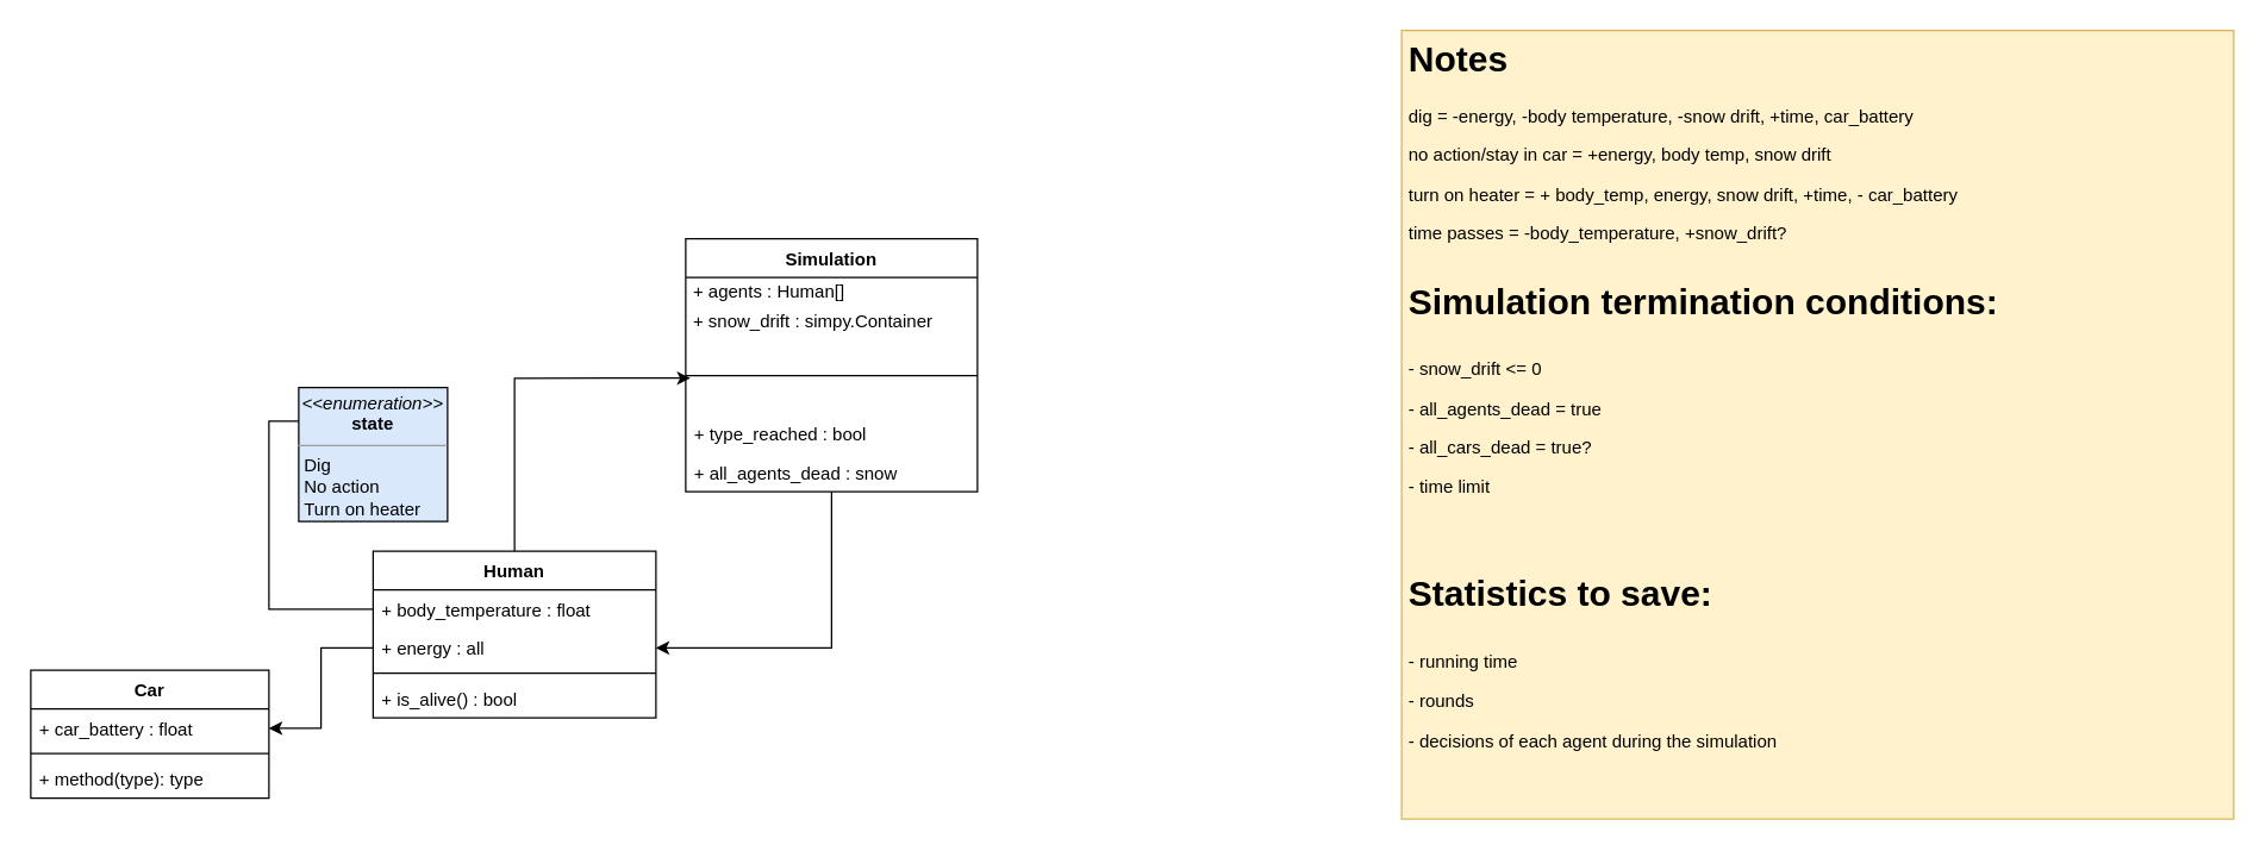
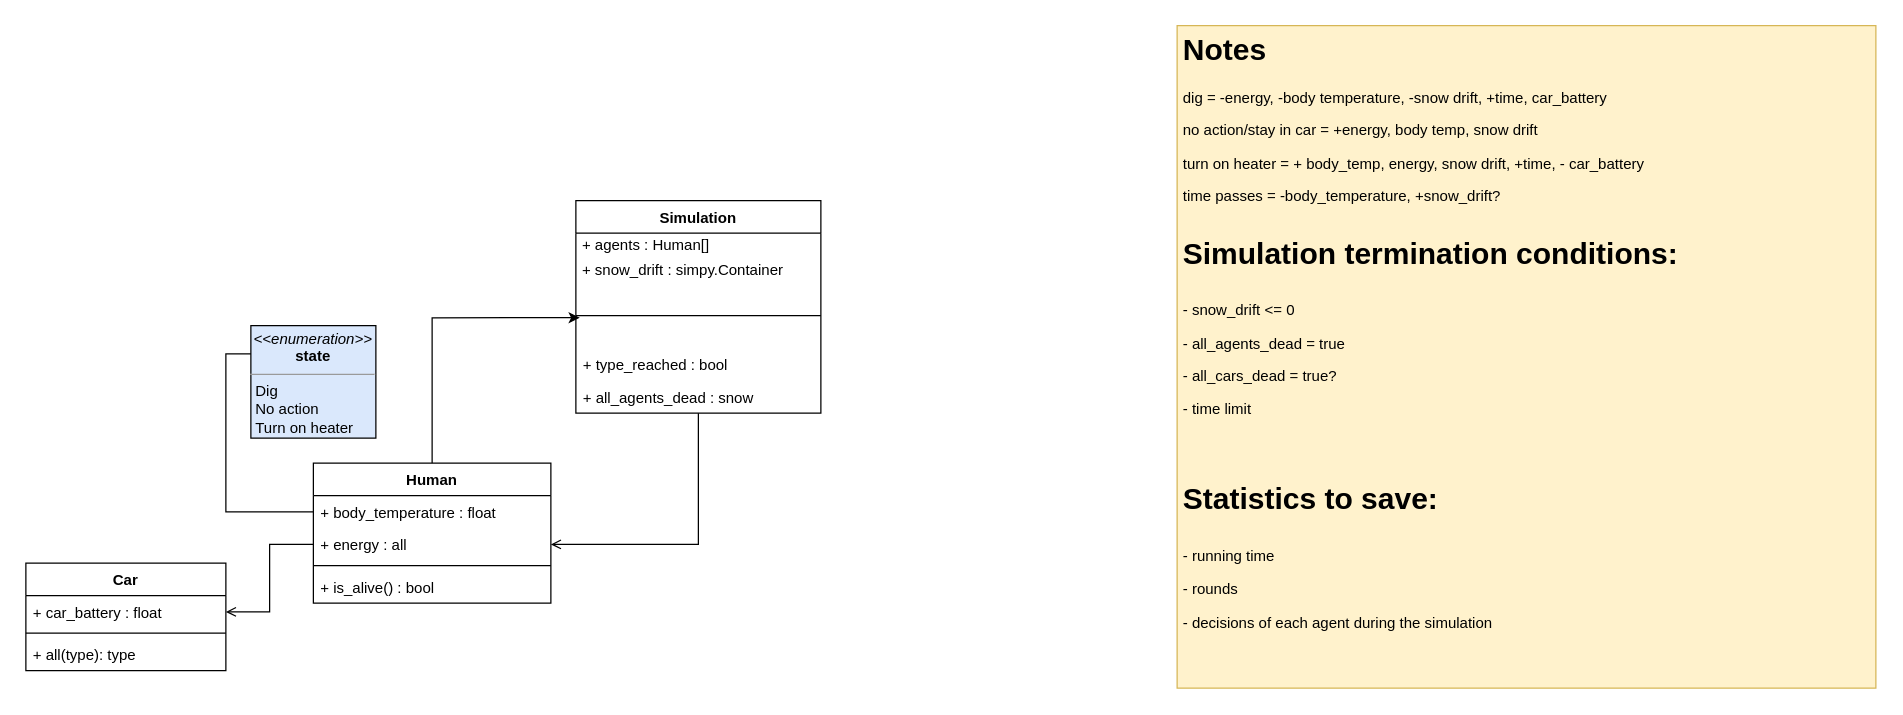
  <mxCell id="0" />
  <mxCell id="1" parent="0" />
  <mxCell id="2" value="&lt;p style=&quot;margin: 0px ; margin-top: 4px ; text-align: center&quot;&gt;&lt;i&gt;&amp;lt;&amp;lt;enumeration&amp;gt;&amp;gt;&lt;/i&gt;&lt;br&gt;&lt;b&gt;state&lt;/b&gt;&lt;/p&gt;&lt;hr size=&quot;1&quot;&gt;&lt;p style=&quot;margin: 0px ; margin-left: 4px&quot;&gt;Dig&lt;/p&gt;&lt;p style=&quot;margin: 0px ; margin-left: 4px&quot;&gt;No action&lt;br&gt;&lt;/p&gt;&lt;p style=&quot;margin: 0px ; margin-left: 4px&quot;&gt;Turn on heater&lt;br&gt;&lt;/p&gt;&lt;p style=&quot;margin: 0px ; margin-left: 4px&quot;&gt;&lt;br&gt;&lt;/p&gt;" style="verticalAlign=top;align=left;overflow=fill;fontSize=12;fontFamily=Helvetica;html=1;fillColor=#dae8fc;" parent="1" vertex="1"><mxGeometry x="200" y="260" width="100" height="90" as="geometry" /></mxCell>
  <mxCell id="3" style="edgeStyle=orthogonalEdgeStyle;rounded=0;orthogonalLoop=1;jettySize=auto;html=1;entryX=0.016;entryY=0.532;entryDx=0;entryDy=0;entryPerimeter=0;" edge="1" parent="1" source="4" target="13"><mxGeometry relative="1" as="geometry" /></mxCell>
  <mxCell id="4" value="Human" style="swimlane;fontStyle=1;align=center;verticalAlign=top;childLayout=stackLayout;horizontal=1;startSize=26;horizontalStack=0;resizeParent=1;resizeParentMax=0;resizeLast=0;collapsible=1;marginBottom=0;" parent="1" vertex="1"><mxGeometry x="250" y="370" width="190" height="112" as="geometry" /></mxCell>
  <mxCell id="5" value="+ body_temperature : float" style="text;strokeColor=none;fillColor=none;align=left;verticalAlign=top;spacingLeft=4;spacingRight=4;overflow=hidden;rotatable=0;points=[[0,0.5],[1,0.5]];portConstraint=eastwest;" parent="4" vertex="1"><mxGeometry y="26" width="190" height="26" as="geometry" /></mxCell>
  <mxCell id="6" value="+ energy : all" style="text;strokeColor=none;fillColor=none;align=left;verticalAlign=top;spacingLeft=4;spacingRight=4;overflow=hidden;rotatable=0;points=[[0,0.5],[1,0.5]];portConstraint=eastwest;" parent="4" vertex="1"><mxGeometry y="52" width="190" height="26" as="geometry" /></mxCell>
  <mxCell id="7" value="" style="line;strokeWidth=1;fillColor=none;align=left;verticalAlign=middle;spacingTop=-1;spacingLeft=3;spacingRight=3;rotatable=0;labelPosition=right;points=[];portConstraint=eastwest;" parent="4" vertex="1"><mxGeometry y="78" width="190" height="8" as="geometry" /></mxCell>
  <mxCell id="8" value="+ is_alive() : bool" style="text;strokeColor=none;fillColor=none;align=left;verticalAlign=top;spacingLeft=4;spacingRight=4;overflow=hidden;rotatable=0;points=[[0,0.5],[1,0.5]];portConstraint=eastwest;" parent="4" vertex="1"><mxGeometry y="86" width="190" height="26" as="geometry" /></mxCell>
- <mxCell id="9" style="edgeStyle=orthogonalEdgeStyle;rounded=0;orthogonalLoop=1;jettySize=auto;html=1;entryX=1;entryY=0.5;entryDx=0;entryDy=0;" edge="1" parent="1" source="10" target="6"><mxGeometry relative="1" as="geometry" /></mxCell>
+ <mxCell id="9" style="edgeStyle=orthogonalEdgeStyle;rounded=0;orthogonalLoop=1;jettySize=auto;html=1;entryX=1;entryY=0.5;entryDx=0;entryDy=0;endArrow=open;" edge="1" parent="1" source="10" target="6"><mxGeometry relative="1" as="geometry" /></mxCell>
  <mxCell id="10" value="Simulation" style="swimlane;fontStyle=1;align=center;verticalAlign=top;childLayout=stackLayout;horizontal=1;startSize=26;horizontalStack=0;resizeParent=1;resizeParentMax=0;resizeLast=0;collapsible=1;marginBottom=0;" parent="1" vertex="1"><mxGeometry x="460" y="160" width="196" height="170" as="geometry"><mxRectangle x="254" y="140" width="90" height="26" as="alternateBounds" /></mxGeometry></mxCell>
  <mxCell id="11" value="&amp;nbsp;+ agents : Human[]" style="text;html=1;align=left;verticalAlign=middle;resizable=0;points=[];autosize=1;strokeColor=none;fillColor=none;" vertex="1" parent="10"><mxGeometry y="26" width="196" height="20" as="geometry" /></mxCell>
  <mxCell id="12" value="&amp;nbsp;+ snow_drift : simpy.Container" style="text;html=1;align=left;verticalAlign=middle;resizable=0;points=[];autosize=1;strokeColor=none;fillColor=none;" vertex="1" parent="10"><mxGeometry y="46" width="196" height="20" as="geometry" /></mxCell>
  <mxCell id="13" value="" style="line;strokeWidth=1;fillColor=none;align=left;verticalAlign=middle;spacingTop=-1;spacingLeft=3;spacingRight=3;rotatable=0;labelPosition=right;points=[];portConstraint=eastwest;" parent="10" vertex="1"><mxGeometry y="66" width="196" height="52" as="geometry" /></mxCell>
  <mxCell id="14" value="+ type_reached : bool" style="text;strokeColor=none;fillColor=none;align=left;verticalAlign=top;spacingLeft=4;spacingRight=4;overflow=hidden;rotatable=0;points=[[0,0.5],[1,0.5]];portConstraint=eastwest;" parent="10" vertex="1"><mxGeometry y="118" width="196" height="26" as="geometry" /></mxCell>
  <mxCell id="15" value="+ all_agents_dead : snow" style="text;strokeColor=none;fillColor=none;align=left;verticalAlign=top;spacingLeft=4;spacingRight=4;overflow=hidden;rotatable=0;points=[[0,0.5],[1,0.5]];portConstraint=eastwest;" parent="10" vertex="1"><mxGeometry y="144" width="196" height="26" as="geometry" /></mxCell>
  <mxCell id="16" value="&lt;h1&gt;Notes&lt;/h1&gt;&lt;p&gt;dig = -energy, -body temperature, -snow drift, +time, car_battery&lt;/p&gt;&lt;p&gt;no action/stay in car = +energy, body temp, snow drift&lt;/p&gt;&lt;p&gt;turn on heater = + body_temp, energy, snow drift, +time, - car_battery&lt;/p&gt;&lt;p&gt;time passes = -body_temperature, +snow_drift?&lt;/p&gt;&lt;p style=&quot;font-size: 24px&quot;&gt;&lt;b&gt;&lt;font style=&quot;font-size: 24px&quot;&gt;Simulation termination conditions:&lt;/font&gt;&lt;/b&gt;&lt;/p&gt;&lt;p&gt;&lt;font style=&quot;font-size: 12px&quot;&gt;- snow_drift &amp;lt;= 0&lt;/font&gt;&lt;/p&gt;&lt;p&gt;- all_agents_dead = true&lt;/p&gt;&lt;p&gt;- all_cars_dead = true?&lt;/p&gt;&lt;p&gt;- time limit&lt;/p&gt;&lt;p&gt;&lt;br&gt;&lt;/p&gt;&lt;p style=&quot;font-size: 24px&quot;&gt;&lt;b&gt;&lt;font style=&quot;font-size: 24px&quot;&gt;Statistics to save:&lt;/font&gt;&lt;/b&gt;&lt;/p&gt;&lt;p&gt;&lt;font style=&quot;font-size: 12px&quot;&gt;- running time&lt;/font&gt;&lt;/p&gt;&lt;p&gt;- rounds&lt;/p&gt;&lt;p&gt;- decisions of each agent during the simulation&lt;/p&gt;&lt;p&gt;&lt;br&gt;&lt;/p&gt;" style="text;html=1;spacing=5;spacingTop=-20;whiteSpace=wrap;overflow=hidden;rounded=0;fillColor=#fff2cc;strokeColor=#d6b656;" parent="1" vertex="1"><mxGeometry x="941" y="20" width="559" height="530" as="geometry" /></mxCell>
  <mxCell id="17" value="Car" style="swimlane;fontStyle=1;align=center;verticalAlign=top;childLayout=stackLayout;horizontal=1;startSize=26;horizontalStack=0;resizeParent=1;resizeParentMax=0;resizeLast=0;collapsible=1;marginBottom=0;rounded=0;fontSize=12;" parent="1" vertex="1"><mxGeometry x="20" y="450" width="160" height="86" as="geometry" /></mxCell>
  <mxCell id="18" value="+ car_battery : float" style="text;strokeColor=none;fillColor=none;align=left;verticalAlign=top;spacingLeft=4;spacingRight=4;overflow=hidden;rotatable=0;points=[[0,0.5],[1,0.5]];portConstraint=eastwest;rounded=0;fontSize=12;" parent="17" vertex="1"><mxGeometry y="26" width="160" height="26" as="geometry" /></mxCell>
  <mxCell id="19" value="" style="line;strokeWidth=1;fillColor=none;align=left;verticalAlign=middle;spacingTop=-1;spacingLeft=3;spacingRight=3;rotatable=0;labelPosition=right;points=[];portConstraint=eastwest;rounded=0;fontSize=12;" parent="17" vertex="1"><mxGeometry y="52" width="160" height="8" as="geometry" /></mxCell>
- <mxCell id="20" value="+ method(type): type" style="text;strokeColor=none;fillColor=none;align=left;verticalAlign=top;spacingLeft=4;spacingRight=4;overflow=hidden;rotatable=0;points=[[0,0.5],[1,0.5]];portConstraint=eastwest;rounded=0;fontSize=12;" parent="17" vertex="1"><mxGeometry y="60" width="160" height="26" as="geometry" /></mxCell>
+ <mxCell id="20" value="+ all(type): type" style="text;strokeColor=none;fillColor=none;align=left;verticalAlign=top;spacingLeft=4;spacingRight=4;overflow=hidden;rotatable=0;points=[[0,0.5],[1,0.5]];portConstraint=eastwest;rounded=0;fontSize=12;" parent="17" vertex="1"><mxGeometry y="60" width="160" height="26" as="geometry" /></mxCell>
  <mxCell id="21" style="edgeStyle=orthogonalEdgeStyle;rounded=0;orthogonalLoop=1;jettySize=auto;html=1;entryX=0;entryY=0.25;entryDx=0;entryDy=0;fontSize=12;endArrow=none;" parent="1" source="5" target="2" edge="1"><mxGeometry relative="1" as="geometry" /></mxCell>
- <mxCell id="22" style="edgeStyle=orthogonalEdgeStyle;rounded=0;orthogonalLoop=1;jettySize=auto;html=1;" edge="1" parent="1" source="6" target="18"><mxGeometry relative="1" as="geometry" /></mxCell>
+ <mxCell id="22" style="edgeStyle=orthogonalEdgeStyle;rounded=0;orthogonalLoop=1;jettySize=auto;html=1;endArrow=open;" edge="1" parent="1" source="6" target="18"><mxGeometry relative="1" as="geometry" /></mxCell>
